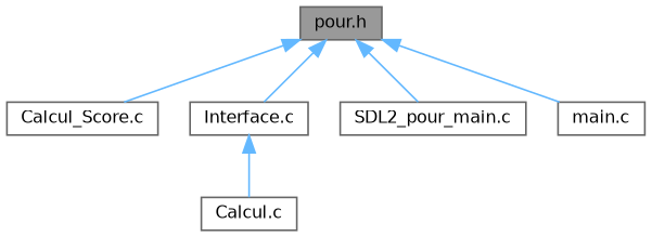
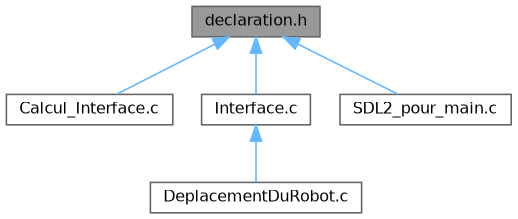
  digraph {
    node [color=grey40 fillcolor=white fontname=Helvetica fontsize=10 shape=box style=filled]
    edge [color=steelblue1 dir=back fontname=Helvetica fontsize=10 labelfontname=Helvetica labelfontsize=10 style=solid]
-   n1 [color=gray40 fillcolor=grey60 fontcolor=black height=0.2 label="pour.h" width=0.4]
-   n2 [height=0.2 label="Calcul_Score.c" width=0.4]
+   n1 [color=gray40 fillcolor=grey60 fontcolor=black height=0.2 label="declaration.h" width=0.4]
+   n2 [height=0.2 label="Calcul_Interface.c" width=0.4]
    n3 [height=0.2 label="Interface.c" width=0.4]
    n4 [height=0.2 label="SDL2_pour_main.c" width=0.4]
-   n5 [height=0.2 label="main.c" width=0.4]
-   n6 [height=0.2 label="Calcul.c" width=0.4]
+   n6 [height=0.2 label="DeplacementDuRobot.c" width=0.4]
    n1 -> n2
    n1 -> n3
    n1 -> n4
-   n1 -> n5
    n3 -> n6
  }
